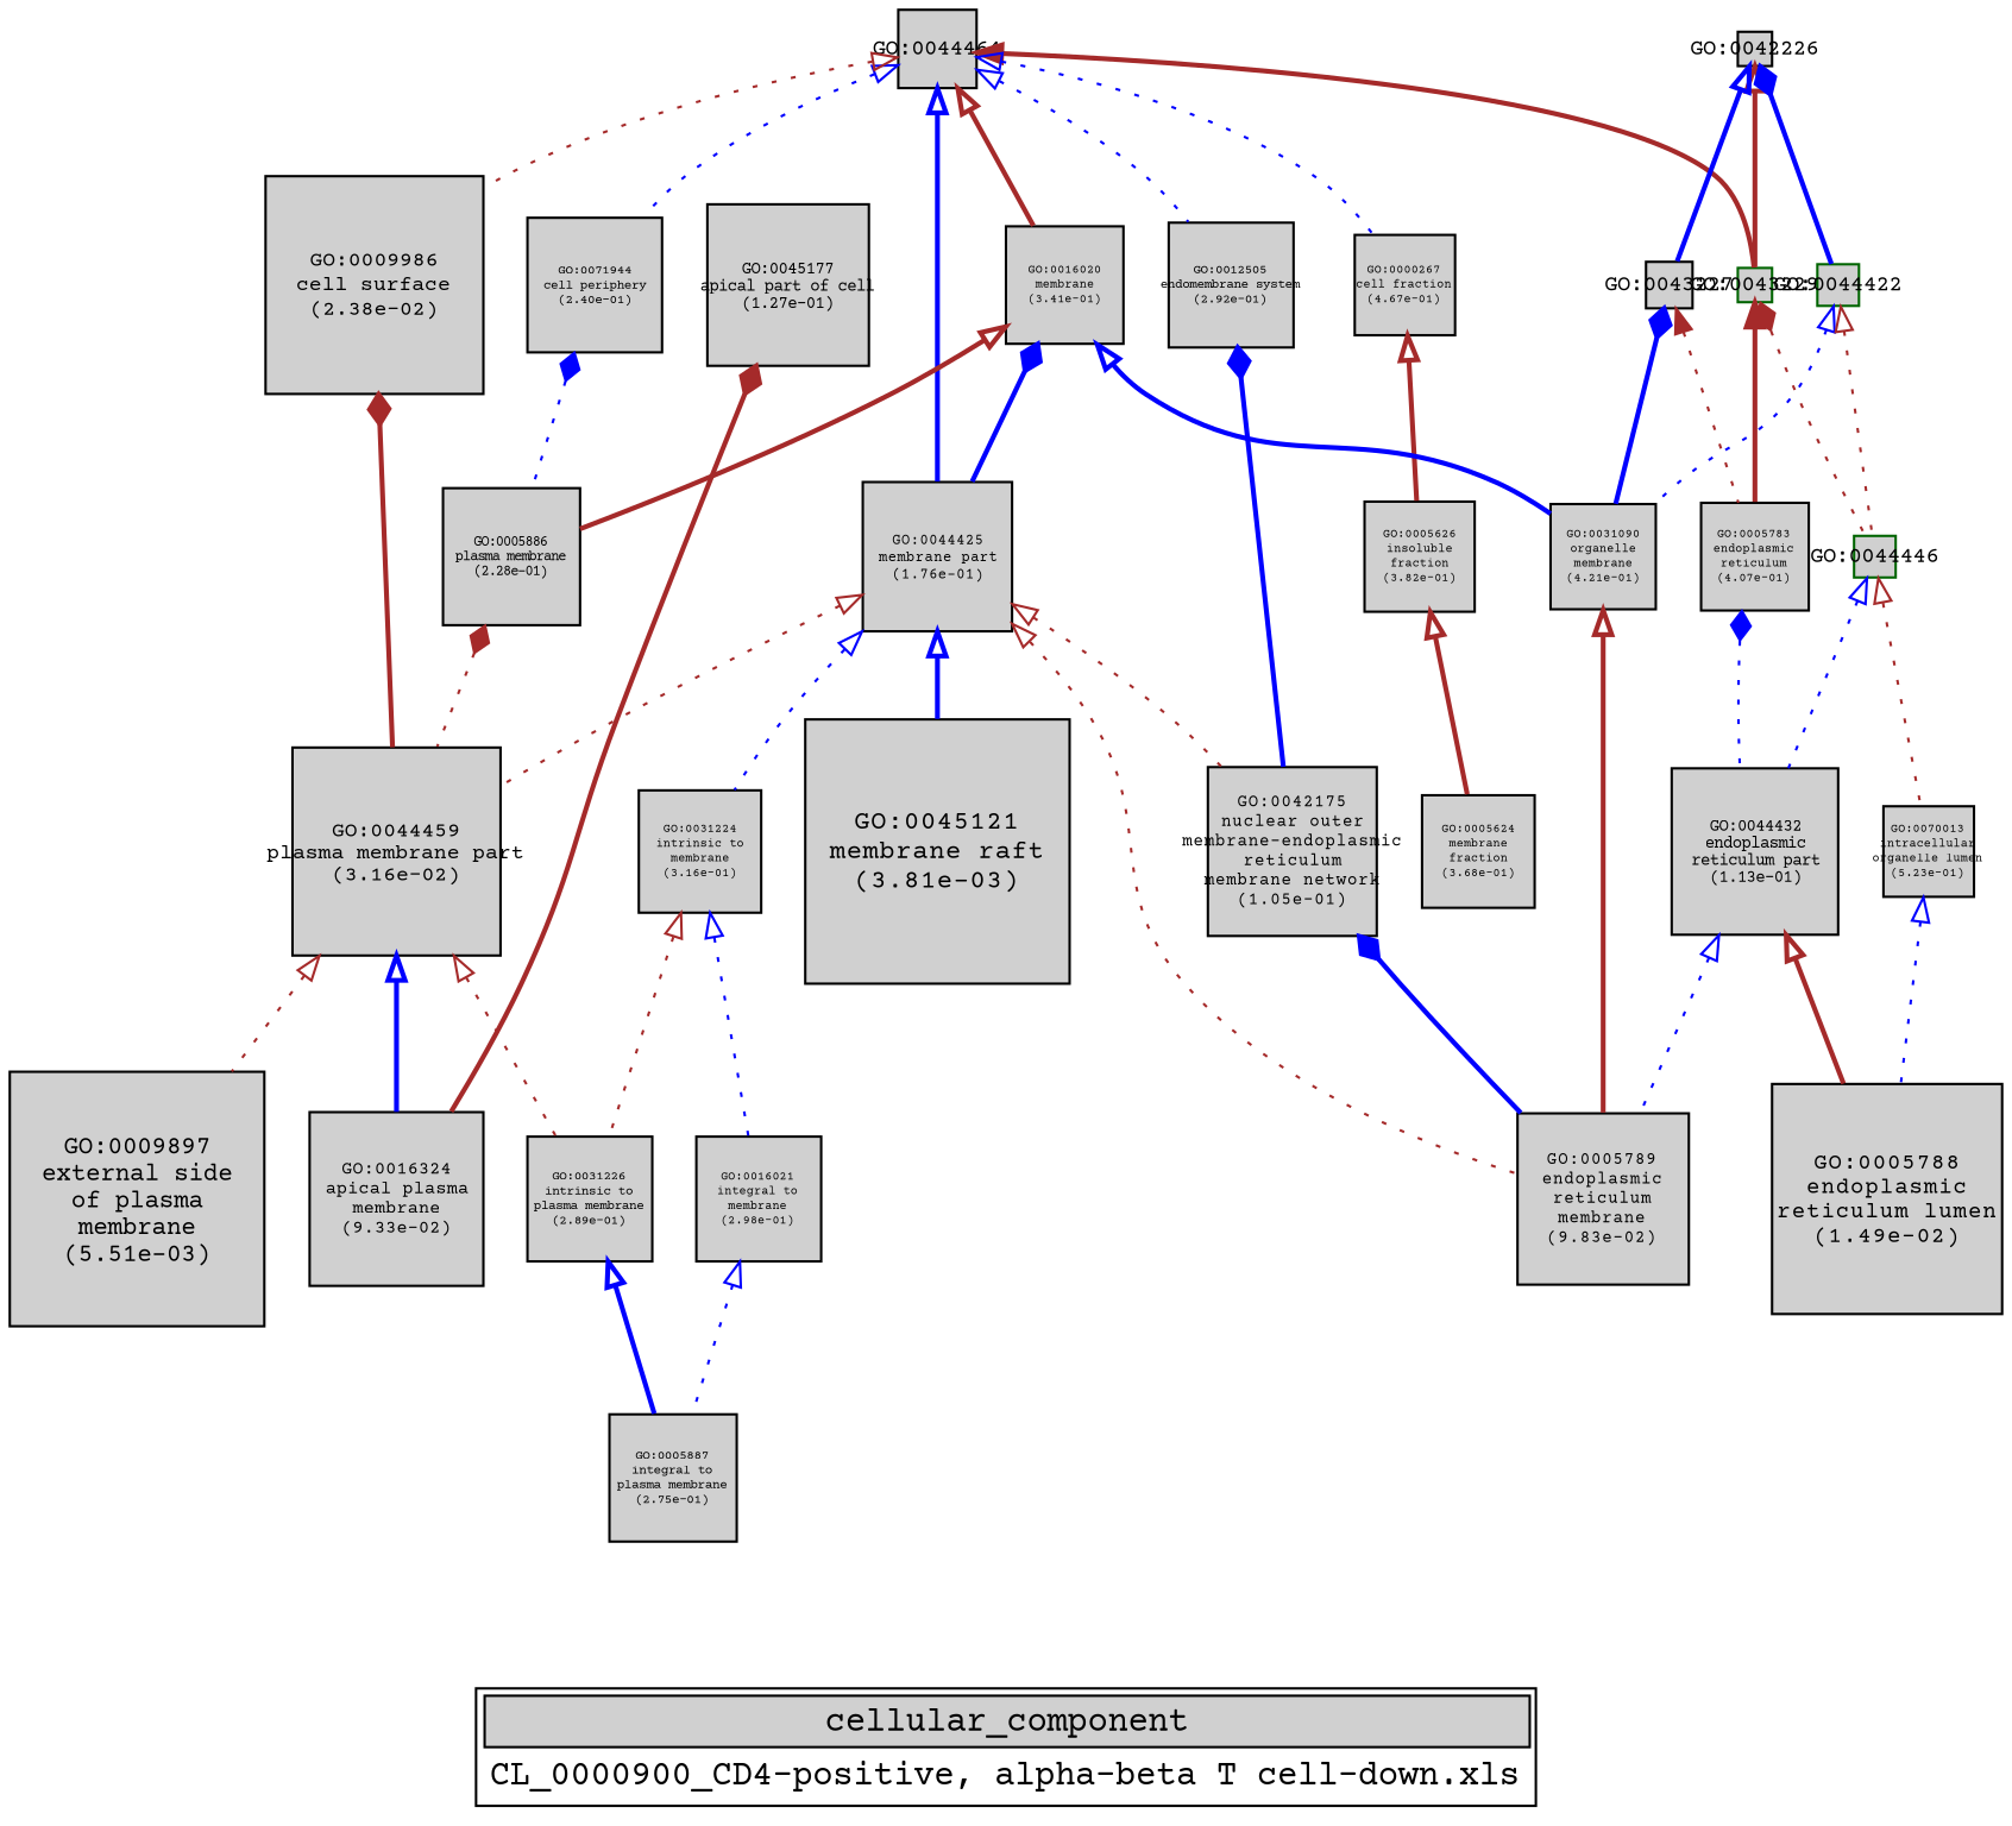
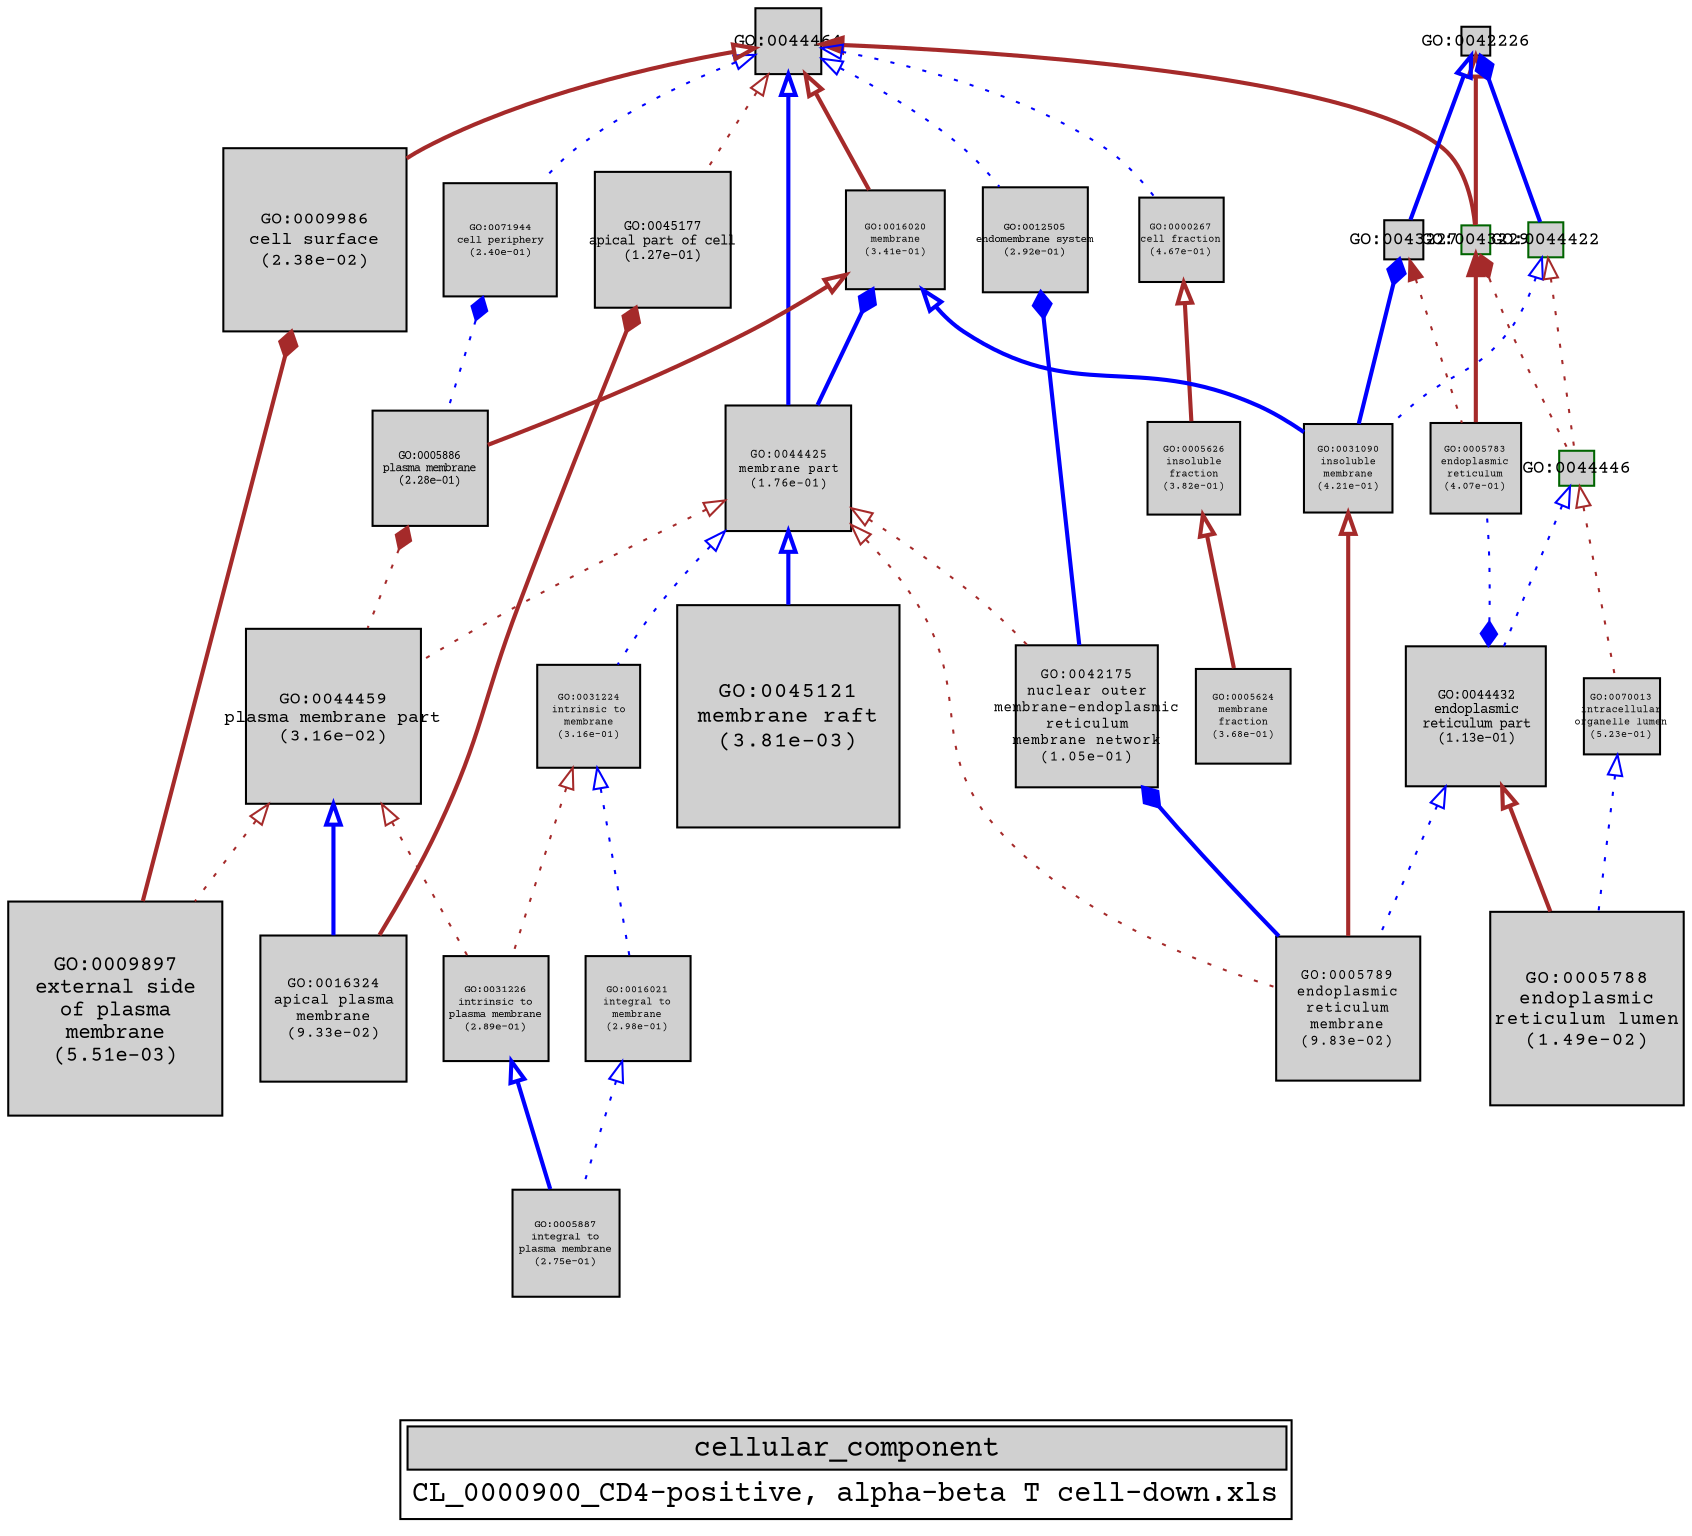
  digraph {
    bgcolor="#FFFFFF"
    fontname="Courier Prime"
    label=<<TABLE COLOR="black" BGCOLOR="white"><TR><TD COLSPAN="2" BGCOLOR="#D0D0D0"><FONT COLOR="black">cellular_component</FONT></TD></TR><TR><TD BORDER="0">CL_0000900_CD4-positive, alpha-beta T cell-down.xls</TD></TR></TABLE>>
    node [color=black fillcolor="#D0D0D0" fixedsize=true fontcolor=black fontname="Courier Prime" fontsize=5.0 shape=box style=filled]
    edge [arrowtail=empty color=brown dir=back fontname="Courier Prime" style=dotted weight=5.0]
    n1 [fontsize=7.06900330361 height=0.98180601439 label=<<TABLE BORDER="0"><TR><TD>GO:0016324<BR/>apical plasma<BR/>membrane<BR/>(9.33e-02)</TD></TR></TABLE>> width=0.98180601439]
    n2 [fontsize=8.51584460434 height=1.18275619505 label=<<TABLE BORDER="0"><TR><TD>GO:0044459<BR/>plasma membrane part<BR/>(3.16e-02)</TD></TR></TABLE>> width=1.18275619505]
    n3 [fontsize=6.60291436602 height=0.917071439726 label=<<TABLE BORDER="0"><TR><TD>GO:0045177<BR/>apical part of cell<BR/>(1.27e-01)</TD></TR></TABLE>> width=0.917071439726]
    "GO:0043229" [color=darkgreen fontsize=9 height=0.200963130191 width=0.200963130191]
    n5 [fontsize=6.89050946237 height=0.957015203107 label=<<TABLE BORDER="0"><TR><TD>GO:0042175<BR/>nuclear outer<BR/>membrane-endoplasmic<BR/>reticulum<BR/>membrane network<BR/>(1.05e-01)</TD></TR></TABLE>> width=0.957015203107]
    n6 [fontsize=5.13526342124 height=0.713231030727 label=<<TABLE BORDER="0"><TR><TD>GO:0031226<BR/>intrinsic to<BR/>plasma membrane<BR/>(2.89e-01)</TD></TR></TABLE>> width=0.713231030727]
    n7 [fontsize=6.05695979902 height=0.84124441653 label=<<TABLE BORDER="0"><TR><TD>GO:0044425<BR/>membrane part<BR/>(1.76e-01)</TD></TR></TABLE>> width=0.84124441653]
    n8 [fontsize=5.07571347728 height=0.704960205178 label=<<TABLE BORDER="0"><TR><TD>GO:0016021<BR/>integral to<BR/>membrane<BR/>(2.98e-01)</TD></TR></TABLE>> width=0.704960205178]
    n9 [height=0.609143226915 label=<<TABLE BORDER="0"><TR><TD>GO:0005783<BR/>endoplasmic<BR/>reticulum<BR/>(4.07e-01)</TD></TR></TABLE>> width=0.609143226915]
    "GO:0043227" [fontsize=9 height=0.266486020028 width=0.266486020028]
    n11 [fontsize=5.23904513387 height=0.727645157482 label=<<TABLE BORDER="0"><TR><TD>GO:0005887<BR/>integral to<BR/>plasma membrane<BR/>(2.75e-01)</TD></TR></TABLE>> width=0.727645157482]
    n12 [height=0.520177604774 label=<<TABLE BORDER="0"><TR><TD>GO:0070013<BR/>intracellular<BR/>organelle lumen<BR/>(5.23e-01)</TD></TR></TABLE>> width=0.520177604774]
    n13 [fontsize=10.4374225445 height=1.44964202007 label=<<TABLE BORDER="0"><TR><TD>GO:0009897<BR/>external side<BR/>of plasma<BR/>membrane<BR/>(5.51e-03)</TD></TR></TABLE>> width=1.44964202007]
    n14 [height=0.5626399537 label=<<TABLE BORDER="0"><TR><TD>GO:0000267<BR/>cell fraction<BR/>(4.67e-01)</TD></TR></TABLE>> width=0.5626399537]
    "GO:0044464" [fontsize=9 height=0.447859958517 width=0.447859958517]
-   n16 [height=0.598087375125 label=<<TABLE BORDER="0"><TR><TD>GO:0031090<BR/>organelle<BR/>membrane<BR/>(4.21e-01)</TD></TR></TABLE>> width=0.598087375125]
+   n16 [height=0.598087375125 label=<<TABLE BORDER="0"><TR><TD>GO:0031090<BR/>insoluble<BR/>membrane<BR/>(4.21e-01)</TD></TR></TABLE>> width=0.598087375125]
    n17 [fontsize=5.11974136516 height=0.711075189605 label=<<TABLE BORDER="0"><TR><TD>GO:0012505<BR/>endomembrane system<BR/>(2.92e-01)</TD></TR></TABLE>> width=0.711075189605]
    n18 [fontsize=6.99117709671 height=0.970996818988 label=<<TABLE BORDER="0"><TR><TD>GO:0005789<BR/>endoplasmic<BR/>reticulum<BR/>membrane<BR/>(9.83e-02)</TD></TR></TABLE>> width=0.970996818988]
    "GO:0044422" [color=darkgreen fontsize=9 height=0.233522501081 width=0.233522501081]
    n20 [height=0.629763405691 label=<<TABLE BORDER="0"><TR><TD>GO:0005626<BR/>insoluble<BR/>fraction<BR/>(3.82e-01)</TD></TR></TABLE>> width=0.629763405691]
    n21 [fontsize=5.60011054159 height=0.777793130776 label=<<TABLE BORDER="0"><TR><TD>GO:0005886<BR/>plasma membrane<BR/>(2.28e-01)</TD></TR></TABLE>> width=0.777793130776]
    n22 [fontsize=5.50421869633 height=0.764474818935 label=<<TABLE BORDER="0"><TR><TD>GO:0071944<BR/>cell periphery<BR/>(2.40e-01)</TD></TR></TABLE>> width=0.764474818935]
    n23 [fontsize=10.8 height=1.5 label=<<TABLE BORDER="0"><TR><TD>GO:0045121<BR/>membrane raft<BR/>(3.81e-03)</TD></TR></TABLE>> width=1.5]
    n24 [height=0.66528298871 label=<<TABLE BORDER="0"><TR><TD>GO:0016020<BR/>membrane<BR/>(3.41e-01)</TD></TR></TABLE>> width=0.66528298871]
    "GO:0044446" [color=darkgreen fontsize=9 height=0.238870516057 width=0.238870516057]
    n26 [height=0.642032658757 label=<<TABLE BORDER="0"><TR><TD>GO:0005624<BR/>membrane<BR/>fraction<BR/>(3.68e-01)</TD></TR></TABLE>> width=0.642032658757]
    n27 [fontsize=6.77702945526 height=0.941254091008 label=<<TABLE BORDER="0"><TR><TD>GO:0044432<BR/>endoplasmic<BR/>reticulum part<BR/>(1.13e-01)</TD></TR></TABLE>> width=0.941254091008]
    n28 [fontsize=9 height=0.199539824274 label="GO:0042226" width=0.199539824274]
    n29 [fontsize=8.85634237517 height=1.23004755211 label=<<TABLE BORDER="0"><TR><TD>GO:0009986<BR/>cell surface<BR/>(2.38e-02)</TD></TR></TABLE>> width=1.23004755211]
    n30 [height=0.687739520873 label=<<TABLE BORDER="0"><TR><TD>GO:0031224<BR/>intrinsic to<BR/>membrane<BR/>(3.16e-01)</TD></TR></TABLE>> width=0.687739520873]
    n31 [fontsize=9.39379550314 height=1.30469381988 label=<<TABLE BORDER="0"><TR><TD>GO:0005788<BR/>endoplasmic<BR/>reticulum lumen<BR/>(1.49e-02)</TD></TR></TABLE>> width=1.30469381988]
    subgraph sub_1 {
      n1
      n2
      n3
      "GO:0043229"
      n5
      n6
      n7
      n8
      n9
      "GO:0043227"
      n11
      n12
      n13
      n14
      "GO:0044464"
      n16
      n17
      n18
      "GO:0044422"
      n20
      n21
      n22
      n23
      n24
      "GO:0044446"
      n26
      n27
      n28
      n29
      n30
      n31
    }
    subgraph sub_2 {
      subgraph sub_3 {
        subgraph sub_4 {
        }
        subgraph sub_5 {
        }
      }
      subgraph sub_6 {
        n1
        n2
        n3
        "GO:0043229"
        n5
        n7
        n9
        "GO:0043227"
        n13
        n16
        n17
        n18
        "GO:0044422"
        n21
        n22
        n24
        "GO:0044446"
        n27
        n28
        n29
      }
      subgraph sub_7 {
        n1
        n2
        n3
        "GO:0043229"
        n5
        n6
        n7
        n8
        "GO:0043227"
        n11
        n12
        n13
        n14
        "GO:0044464"
        n16
        n17
        n18
        "GO:0044422"
        n20
        n21
        n22
        n23
        n24
        "GO:0044446"
        n26
        n27
        n28
        n29
        n30
        n31
      }
    }
    n2 -> n1 [color=blue style=bold]
    n2 -> n6
    n2 -> n13
    n3 -> n1 [arrowtail=diamond style=bold weight=2.5]
    "GO:0043229" -> n9 [style=bold weight=1 arrowtail=""]
    "GO:0043229" -> "GO:0044446" [arrowtail=diamond weight=2.5]
    n5 -> n18 [arrowtail=diamond color=blue style=bold weight=2.5]
    n6 -> n11 [color=blue style=bold]
    n7 -> n2
    n7 -> n5
    n7 -> n18
    n7 -> n23 [color=blue style=bold]
    n7 -> n30 [color=blue]
    n8 -> n11 [color=blue]
-   n9 -> n27 [arrowtail=diamond color=blue weight=2.5]
+   n27 -> n9 [arrowtail=diamond color=blue weight=2.5]
    "GO:0043227" -> n9 [weight=1 arrowtail=""]
    "GO:0043227" -> n16 [arrowtail=diamond color=blue style=bold weight=2.5]
    n12 -> n31 [color=blue]
    n14 -> n20 [style=bold]
+   "GO:0044464" -> n3
    "GO:0044464" -> "GO:0043229" [style=bold weight=1 arrowtail=""]
    "GO:0044464" -> n7 [color=blue style=bold]
    "GO:0044464" -> n14 [color=blue]
    "GO:0044464" -> n17 [color=blue]
    "GO:0044464" -> n22 [color=blue]
    "GO:0044464" -> n24 [style=bold]
-   "GO:0044464" -> n29
+   "GO:0044464" -> n29 [style=bold]
    n16 -> n18 [style=bold]
    n17 -> n5 [arrowtail=diamond color=blue style=bold weight=2.5]
    "GO:0044422" -> n16 [color=blue]
    "GO:0044422" -> "GO:0044446"
    n20 -> n26 [style=bold]
    n21 -> n2 [arrowtail=diamond weight=2.5]
    n22 -> n21 [arrowtail=diamond color=blue weight=2.5]
    n24 -> n7 [arrowtail=diamond color=blue style=bold weight=2.5]
    n24 -> n16 [color=blue style=bold]
    n24 -> n21 [style=bold]
    "GO:0044446" -> n12
    "GO:0044446" -> n27 [color=blue]
    n27 -> n18 [color=blue]
    n27 -> n31 [style=bold]
    n28 -> "GO:0043229" [style=bold]
    n28 -> "GO:0043227" [color=blue style=bold]
    n28 -> "GO:0044422" [arrowtail=diamond color=blue style=bold weight=2.5]
-   n29 -> n2 [arrowtail=diamond style=bold weight=2.5]
+   n29 -> n13 [arrowtail=diamond style=bold weight=2.5]
    n30 -> n6
    n30 -> n8 [color=blue]
  }
